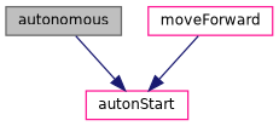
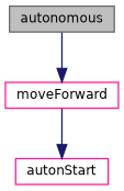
  digraph {
    rankdir=TB
    node [color=deeppink fillcolor=white fontname=Helvetica fontsize=10 shape=record style=filled]
    edge [color=midnightblue fontname=Helvetica fontsize=10 labelfontname=Helvetica labelfontsize=10 style=solid]
    n1 [color=gray40 fillcolor=grey75 fontcolor=black height=0.2 label=autonomous width=0.4]
    n2 [height=0.2 label=autonStart width=0.4]
    n3 [height=0.2 label=moveForward width=0.4]
-   n1 -> n2
+   n1 -> n3
    n3 -> n2
  }
